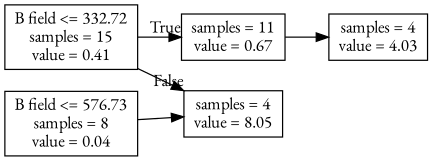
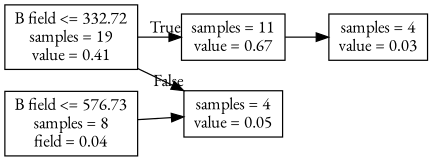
  digraph {
    fontname="EB Garamond"
    rankdir=LR
    node [fontname="EB Garamond" shape=box]
    edge [fontname="EB Garamond"]
-   n1 [label="B field <= 332.72\nsamples = 15\nvalue = 0.41"]
+   n1 [label="B field <= 332.72\nsamples = 19\nvalue = 0.41"]
    n2 [label="samples = 11\nvalue = 0.67"]
-   n3 [label="samples = 4\nvalue = 8.05"]
-   n4 [label="samples = 4\nvalue = 4.03"]
-   n5 [label="B field <= 576.73\nsamples = 8\nvalue = 0.04"]
+   n3 [label="samples = 4\nvalue = 0.05"]
+   n4 [label="samples = 4\nvalue = 0.03"]
+   n5 [label="B field <= 576.73\nsamples = 8\nfield = 0.04"]
    n1 -> n2 [headlabel=True labelangle=45 labeldistance=2.5]
    n1 -> n3 [headlabel=False labelangle=-45 labeldistance=2.5]
    n2 -> n4
    n5 -> n3
  }
